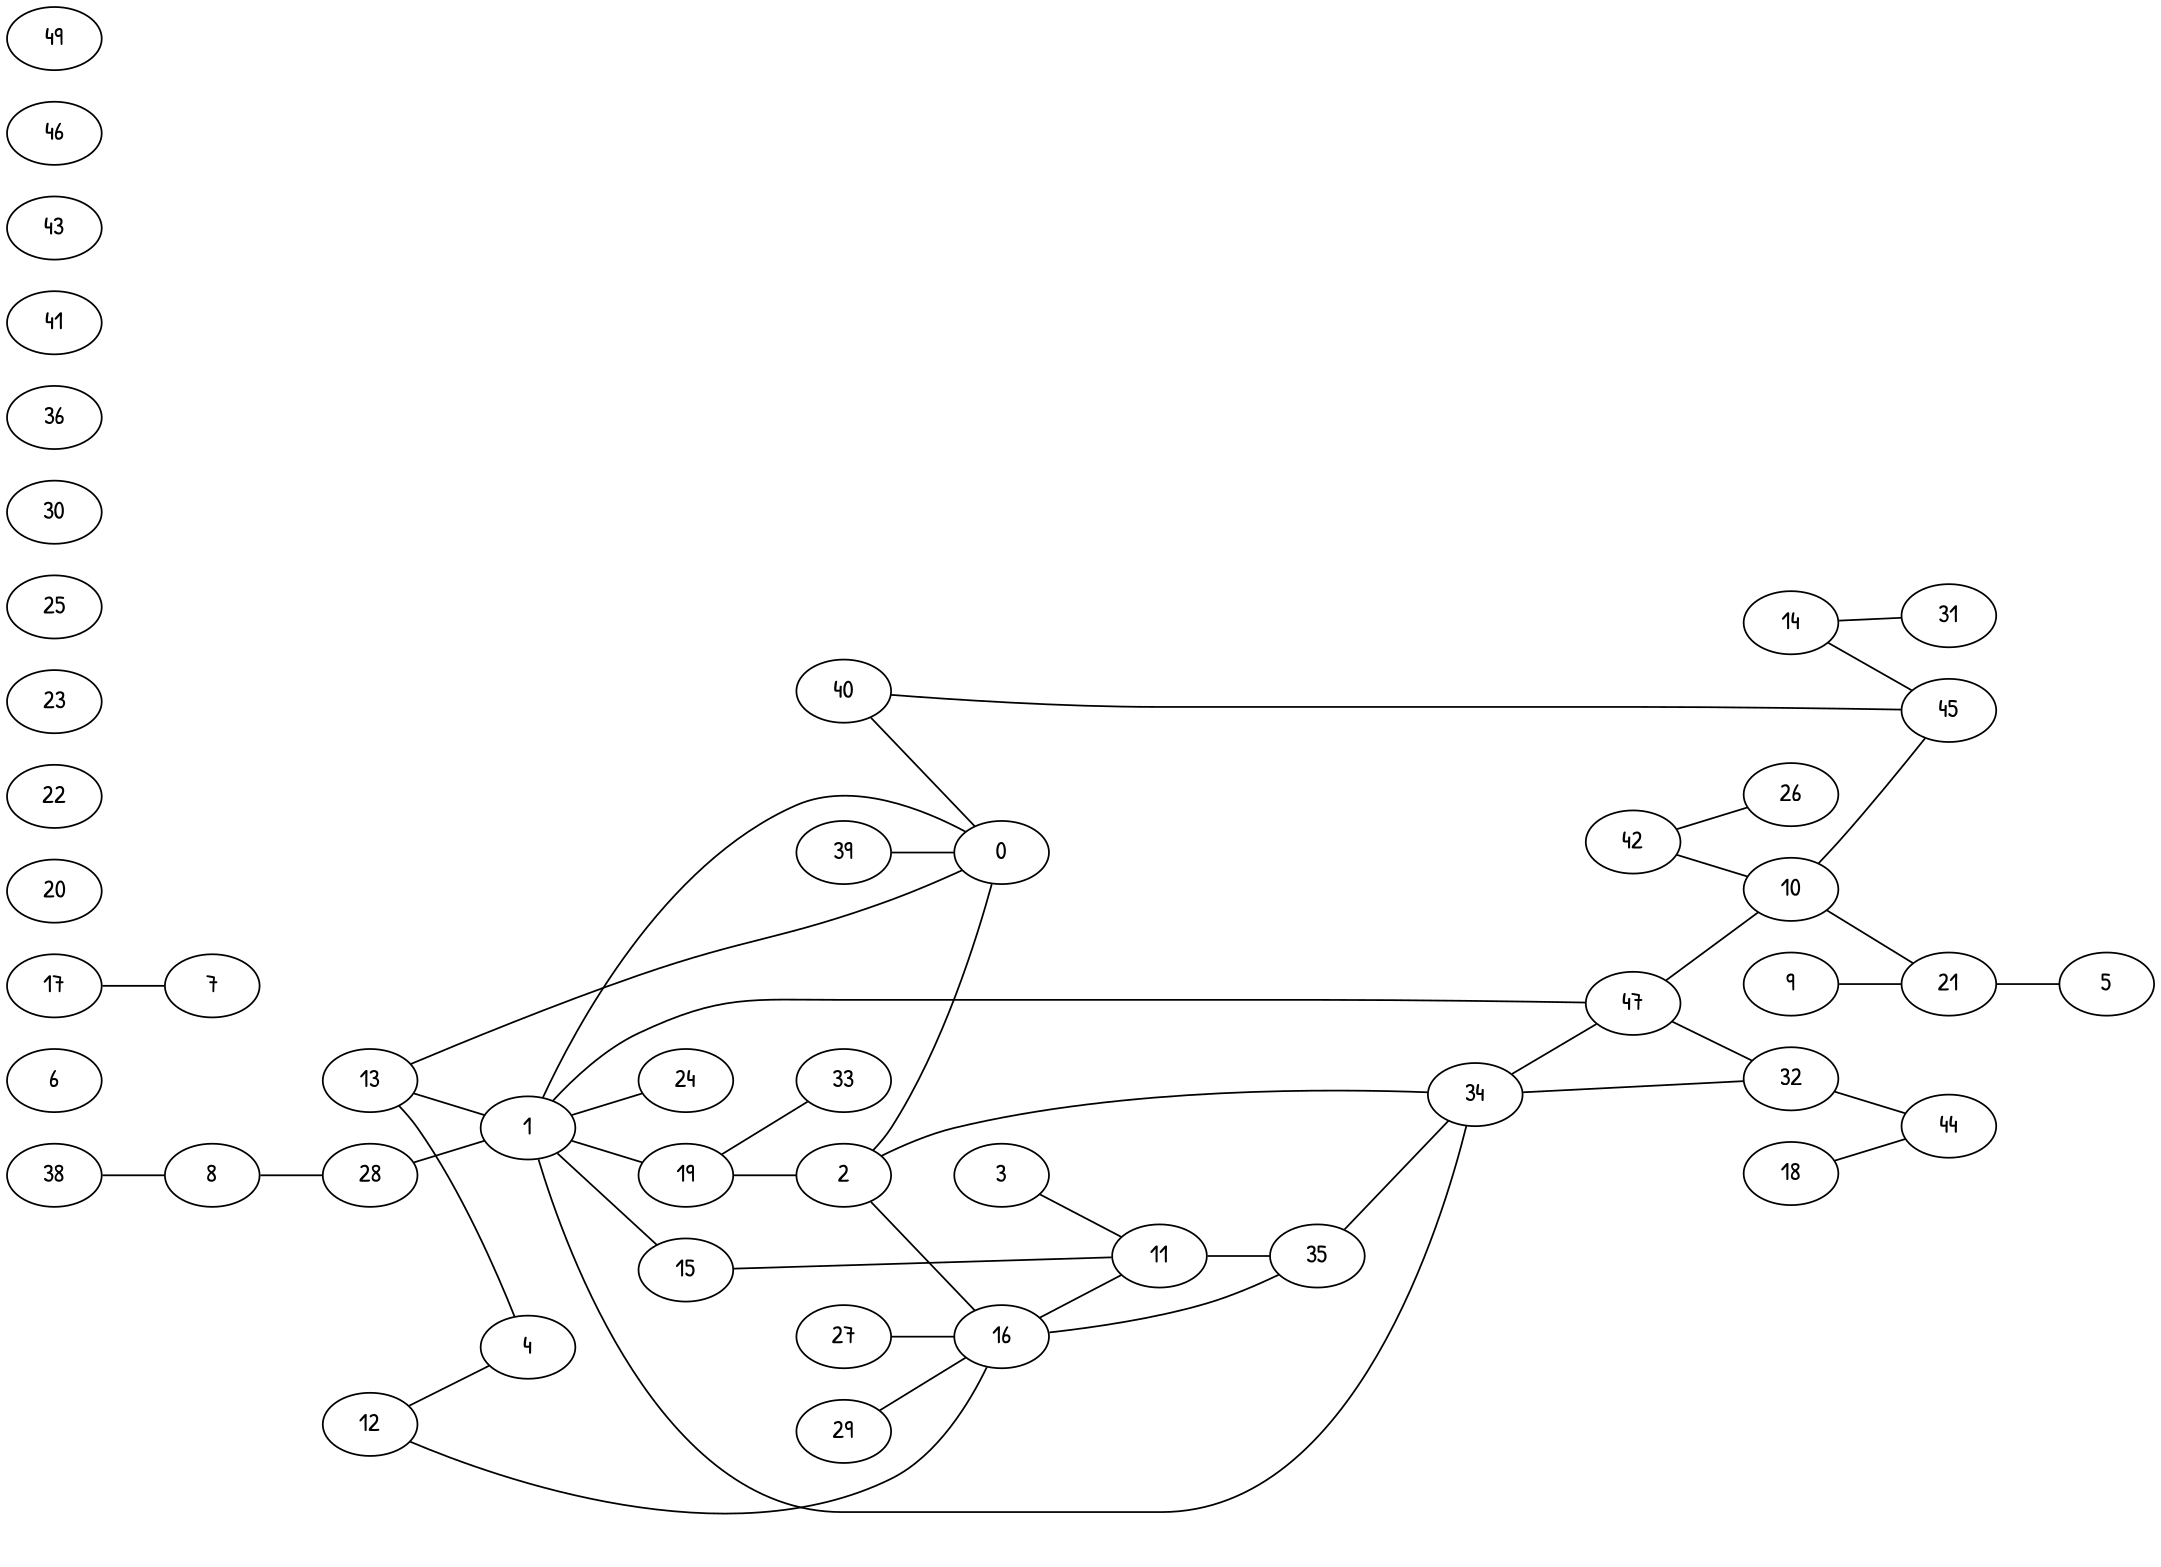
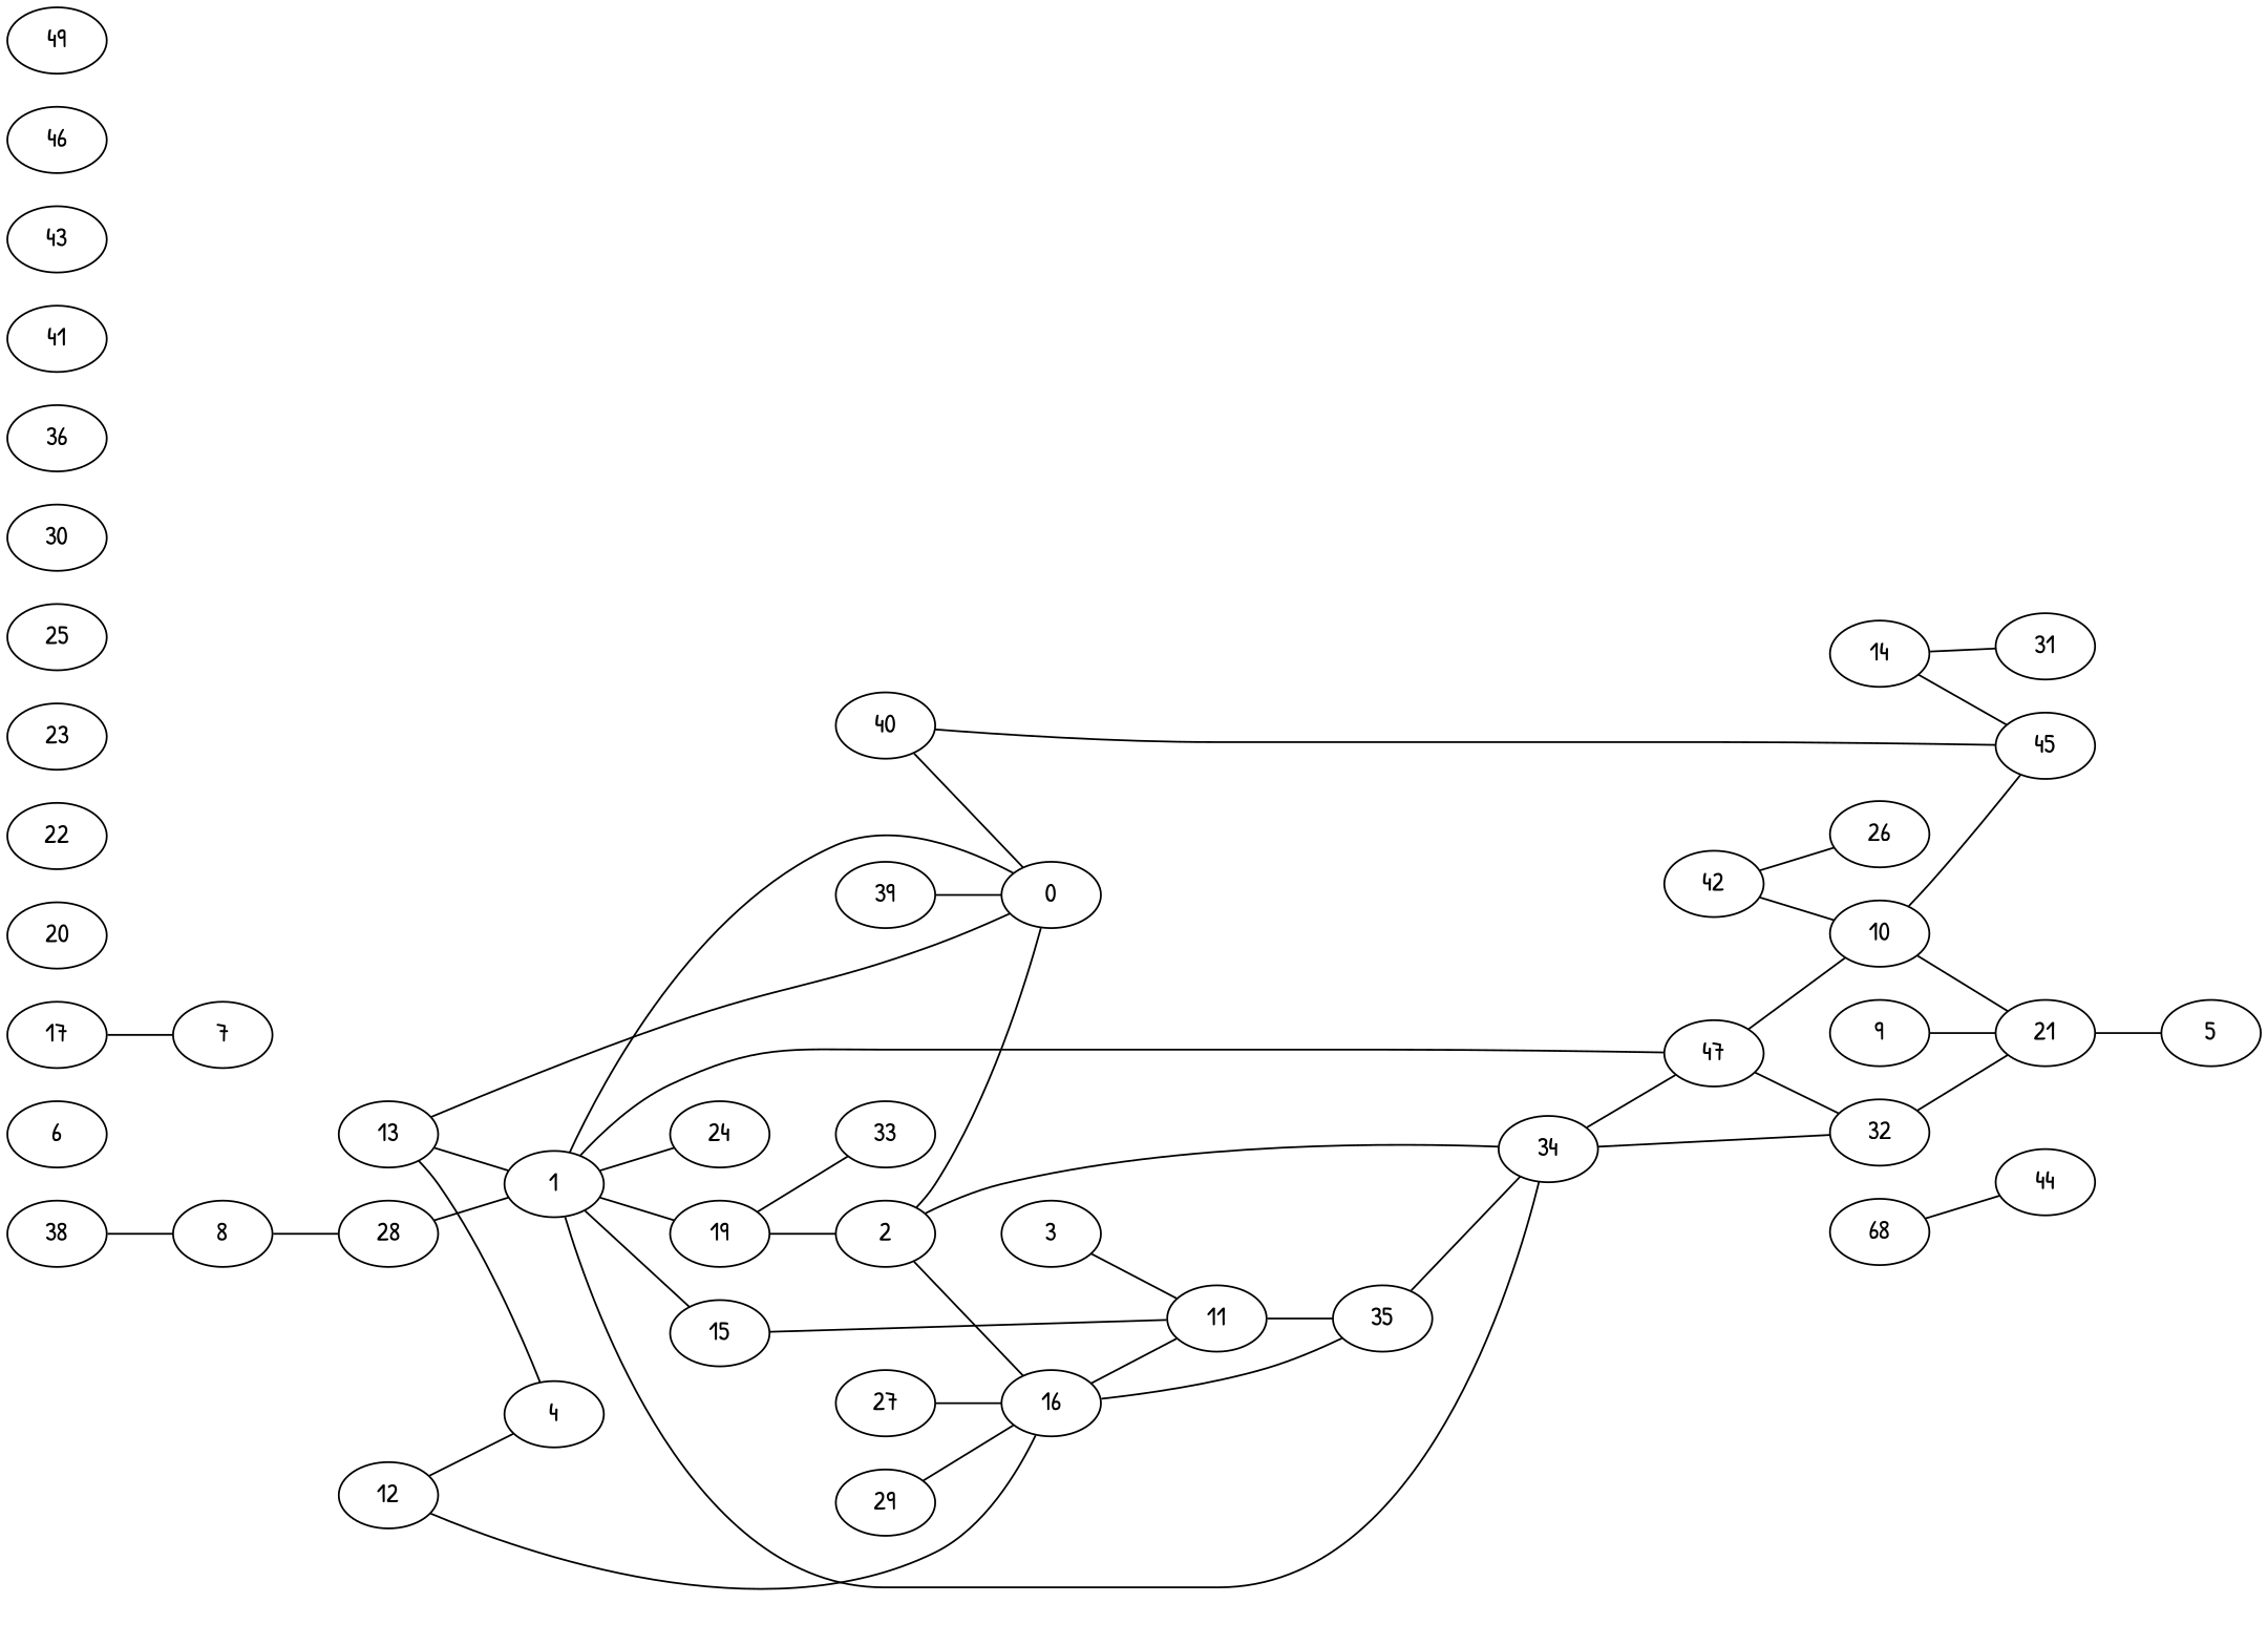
  graph {
    fontname="Patrick Hand"
    rankdir=LR
    node [fontname="Patrick Hand"]
    edge [color=black fontname="Patrick Hand"]
    1
    0
    15
    19
    24
    34
    11
    2
    33
    32
    47
    16
    35
    40
    45
    3
    6
    8
    28
    9
    21
    5
    10
    12
    4
    13
    14
    31
    17
    7
-   18
+   18 [label=68]
    44
    20
    22
    23
    25
    27
    29
    30
    36
    38
    39
    41
    42
    26
    43
    46
    49
    1 -- 0
    1 -- 15
    1 -- 19
    1 -- 24
    1 -- 34
    15 -- 11
    19 -- 2
    19 -- 33
    34 -- 32
    34 -- 47
    11 -- 35
    2 -- 0
    2 -- 34
    2 -- 16
-   32 -- 44
+   32 -- 21
    47 -- 1
    47 -- 32
    47 -- 10
    16 -- 11
    16 -- 35
    35 -- 34
    40 -- 0
    40 -- 45
    3 -- 11
    8 -- 28
    28 -- 1
    9 -- 21
    21 -- 5
    10 -- 45
    10 -- 21
    12 -- 16
    12 -- 4
    13 -- 1
    13 -- 0
    13 -- 4
    14 -- 45
    14 -- 31
    17 -- 7
    18 -- 44
    27 -- 16
    29 -- 16
    38 -- 8
    39 -- 0
    42 -- 10
    42 -- 26
  }
